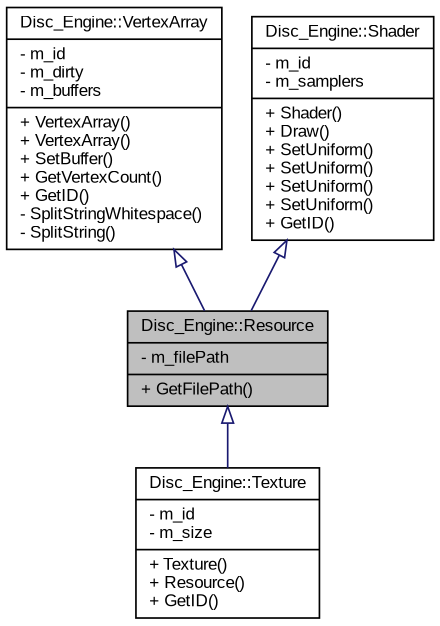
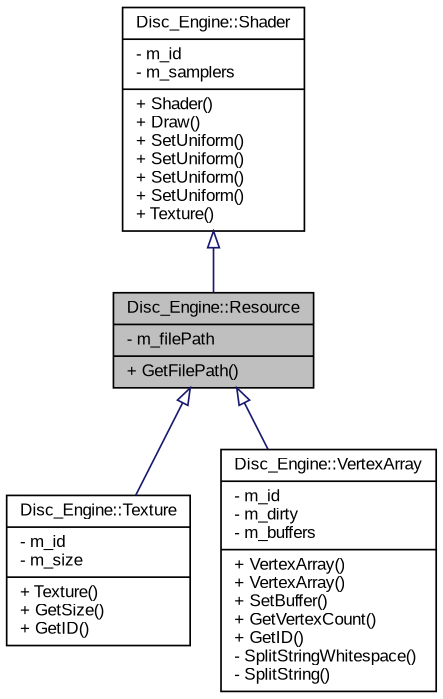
  digraph {
    fontname="Liberation Sans"
    node [color=black fillcolor=white fontname="Liberation Sans" fontsize=10 shape=record style=filled]
    edge [arrowtail=onormal color=midnightblue dir=back fontname="Liberation Sans" fontsize=10 labelfontname=Helvetica labelfontsize=10 style=solid]
    n1 [fillcolor=grey75 fontcolor=black height=0.2 label="{Disc_Engine::Resource\n|- m_filePath\l|+ GetFilePath()\l}" width=0.4]
-   n2 [height=0.2 label="{Disc_Engine::Texture\n|- m_id\l- m_size\l|+ Texture()\l+ Resource()\l+ GetID()\l}" width=0.4]
+   n2 [height=0.2 label="{Disc_Engine::Texture\n|- m_id\l- m_size\l|+ Texture()\l+ GetSize()\l+ GetID()\l}" width=0.4]
    n3 [height=0.2 label="{Disc_Engine::VertexArray\n|- m_id\l- m_dirty\l- m_buffers\l|+ VertexArray()\l+ VertexArray()\l+ SetBuffer()\l+ GetVertexCount()\l+ GetID()\l- SplitStringWhitespace()\l- SplitString()\l}" width=0.4]
-   n4 [height=0.2 label="{Disc_Engine::Shader\n|- m_id\l- m_samplers\l|+ Shader()\l+ Draw()\l+ SetUniform()\l+ SetUniform()\l+ SetUniform()\l+ SetUniform()\l+ GetID()\l}" width=0.4]
+   n4 [height=0.2 label="{Disc_Engine::Shader\n|- m_id\l- m_samplers\l|+ Shader()\l+ Draw()\l+ SetUniform()\l+ SetUniform()\l+ SetUniform()\l+ SetUniform()\l+ Texture()\l}" width=0.4]
    n1 -> n2
-   n3 -> n1
+   n1 -> n3
    n4 -> n1
  }
